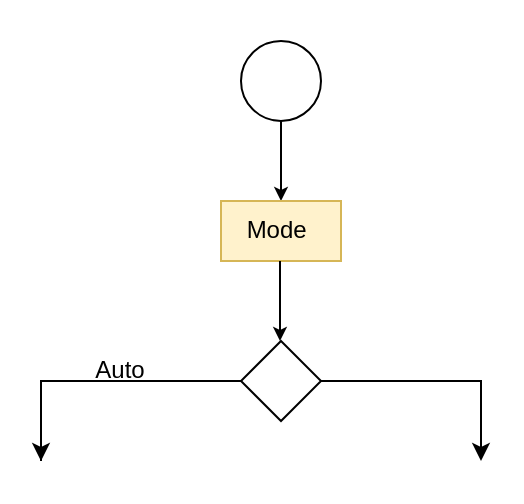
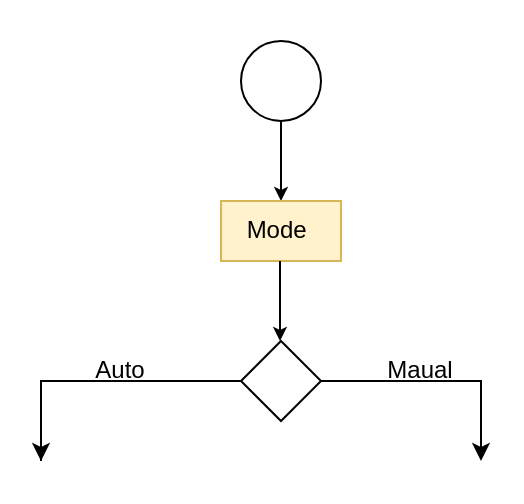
  <mxCell id="0" />
  <mxCell id="1" parent="0" />
  <mxCell id="2" value="" style="ellipse;whiteSpace=wrap;html=1;aspect=fixed;" parent="1" vertex="1"><mxGeometry x="120" y="20" width="40" height="40" as="geometry" /></mxCell>
  <mxCell id="3" value="" style="endArrow=classic;html=1;rounded=0;exitX=0.5;exitY=1;exitDx=0;exitDy=0;endSize=4;" parent="1" source="2" edge="1"><mxGeometry width="50" height="50" relative="1" as="geometry"><mxPoint x="120" y="40" as="sourcePoint" /><mxPoint x="140" y="100" as="targetPoint" /></mxGeometry></mxCell>
  <mxCell id="4" value="Mode&amp;nbsp;" style="text;html=1;strokeColor=#d6b656;fillColor=#fff2cc;align=center;verticalAlign=middle;whiteSpace=wrap;rounded=0;" parent="1" vertex="1"><mxGeometry x="110" y="100" width="60" height="30" as="geometry" /></mxCell>
  <mxCell id="5" value="" style="endArrow=classic;html=1;rounded=0;exitX=0.5;exitY=1;exitDx=0;exitDy=0;endSize=4;" parent="1" edge="1"><mxGeometry width="50" height="50" relative="1" as="geometry"><mxPoint x="139.5" y="130" as="sourcePoint" /><mxPoint x="139.5" y="170" as="targetPoint" /></mxGeometry></mxCell>
  <mxCell id="6" value="" style="rhombus;whiteSpace=wrap;html=1;" parent="1" vertex="1"><mxGeometry x="120" y="170" width="40" height="40" as="geometry" /></mxCell>
  <mxCell id="7" value="Auto" style="text;html=1;strokeColor=none;fillColor=none;align=center;verticalAlign=middle;whiteSpace=wrap;rounded=0;" parent="1" vertex="1"><mxGeometry x="30" y="170" width="60" height="30" as="geometry" /></mxCell>
+ <mxCell id="8" value="Maual" style="text;html=1;strokeColor=none;fillColor=none;align=center;verticalAlign=middle;whiteSpace=wrap;rounded=0;" parent="1" vertex="1"><mxGeometry x="180" y="170" width="60" height="30" as="geometry" /></mxCell>
  <mxCell id="9" value="" style="endArrow=none;html=1;rounded=0;" parent="1" edge="1"><mxGeometry width="50" height="50" relative="1" as="geometry"><mxPoint x="20" y="230" as="sourcePoint" /><mxPoint x="120" y="190" as="targetPoint" /><Array as="points"><mxPoint x="20" y="190" /></Array></mxGeometry></mxCell>
  <mxCell id="10" value="" style="endArrow=classic;html=1;rounded=0;" parent="1" edge="1"><mxGeometry width="50" height="50" relative="1" as="geometry"><mxPoint x="20" y="190" as="sourcePoint" /><mxPoint x="20" y="230" as="targetPoint" /></mxGeometry></mxCell>
  <mxCell id="11" value="" style="endArrow=classic;html=1;rounded=0;exitX=1;exitY=0.5;exitDx=0;exitDy=0;" parent="1" source="6" edge="1"><mxGeometry width="50" height="50" relative="1" as="geometry"><mxPoint x="240" y="190" as="sourcePoint" /><mxPoint x="240" y="230" as="targetPoint" /><Array as="points"><mxPoint x="240" y="190" /></Array></mxGeometry></mxCell>
